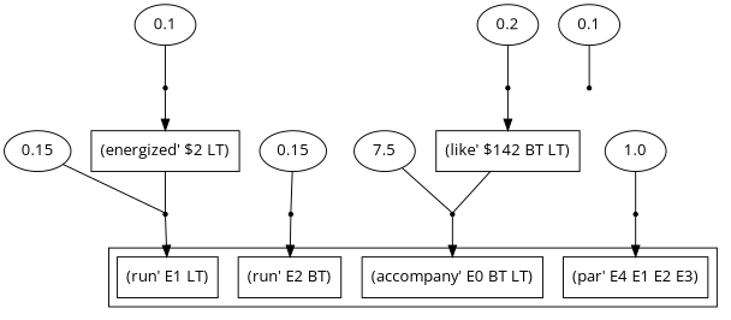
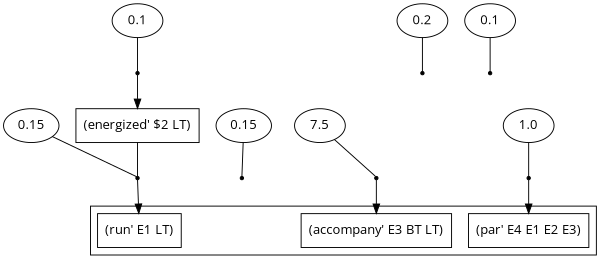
  digraph {
    fontname="Open Sans"
    rankdir=TB
    node [fontname="Open Sans"]
    edge [arrowhead=none fontname="Open Sans"]
    n1 [label="(run' E1 LT)" shape=box]
-   n2 [label="(run' E2 BT)" shape=box]
-   n3 [label="(accompany' E0 BT LT)" shape=box]
+   n3 [label="(accompany' E3 BT LT)" shape=box]
    n4 [label="(par' E4 E1 E2 E3)" shape=box]
    n5 [label=0.15]
    r0 [shape=point]
    n7 [label=0.1]
    r1 [shape=point]
    n9 [label="(energized' $2 LT)" shape=box]
    n10 [label=0.15]
    r2 [shape=point]
    n12 [label=0.1]
    r3 [shape=point]
    n14 [label=7.5]
    r4 [shape=point]
    n16 [label=0.2]
    r5 [shape=point]
-   n18 [label="(like' $142 BT LT)" shape=box]
    n19 [label=1.0]
    r6 [shape=point]
    subgraph cluster_1 {
      n1
-     n2
      n3
      n4
    }
    n5 -> r0
    r0 -> n1 [arrowhead=""]
    n7 -> r1
    r1 -> n9 [arrowhead=""]
    n9 -> r0
    n10 -> r2
-   r2 -> n2 [arrowhead=""]
    n12 -> r3
    n14 -> r4
    r4 -> n3 [arrowhead=""]
    n16 -> r5
-   r5 -> n18 [arrowhead=""]
-   n18 -> r4
    n19 -> r6
    r6 -> n4 [arrowhead=""]
  }
